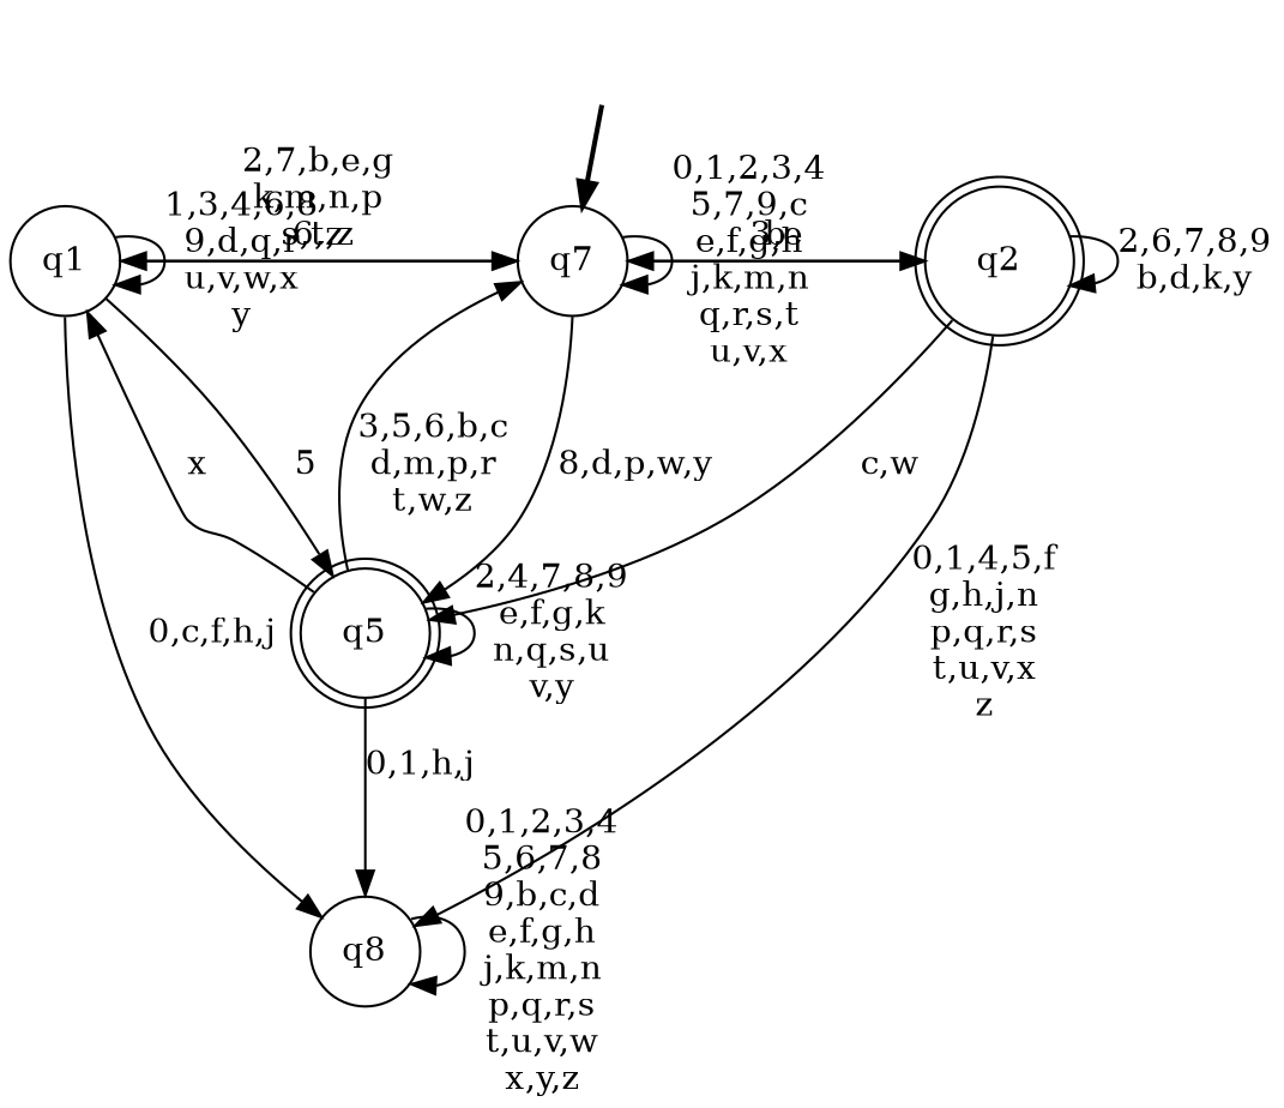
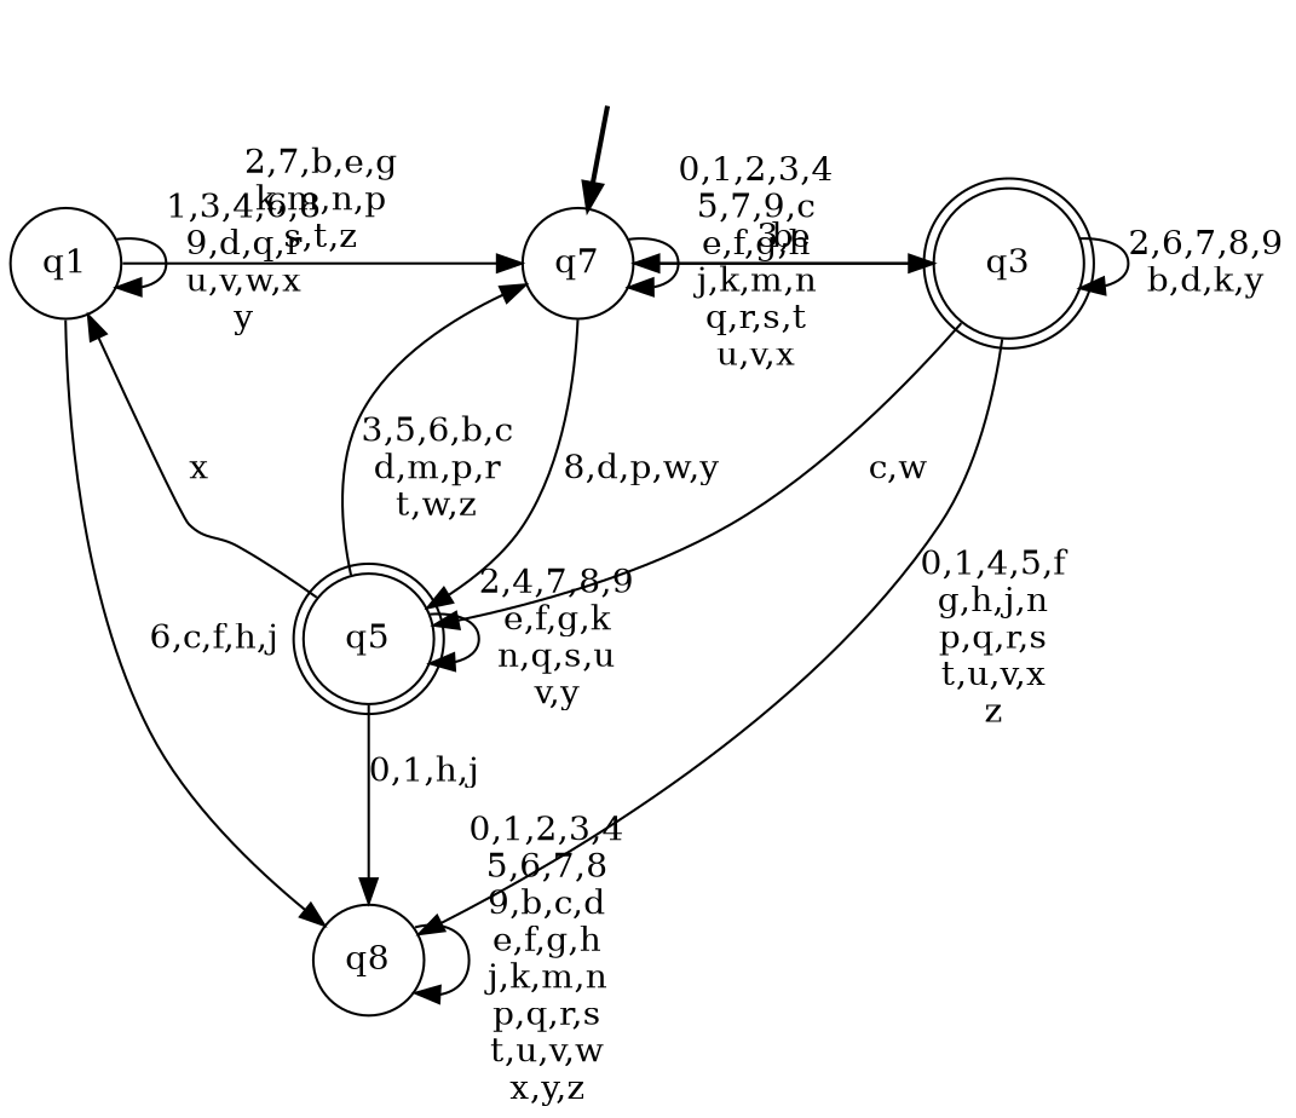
  digraph {
    rankdir=TB
    node [shape=circle style=filled color=black fillcolor=white]
    __start0 [height=0 shape=none style=invis width=0 color="" fillcolor=""]
    n2 [label=q7]
    n3 [label=q1]
-   n4 [label=q2 shape=doublecircle style="rounded,filled"]
+   n4 [label=q3 shape=doublecircle style="rounded,filled"]
    n5 [label=q5 shape=doublecircle style="rounded,filled"]
    n6 [label=q8]
    subgraph cluster_1 {
      nodesep=0.15
      ranksep=0.15
      style=invis
      __start0
      n2
    }
    __start0 -> n2 [penwidth=2]
    n2 -> n2 [label="0,1,2,3,4\n5,7,9,c\ne,f,g,h\nj,k,m,n\nq,r,s,t\nu,v,x"]
-   n2 -> n3 [label="6,z"]
    n2 -> n4 [label=b]
    n2 -> n5 [label="8,d,p,w,y"]
    n3 -> n2 [label="2,7,b,e,g\nk,m,n,p\ns,t,z"]
    n3 -> n3 [label="1,3,4,6,8\n9,d,q,r\nu,v,w,x\ny"]
-   n3 -> n5 [label=5]
-   n3 -> n6 [label="0,c,f,h,j"]
+   n3 -> n6 [label="6,c,f,h,j"]
    n4 -> n2 [label="3,e"]
    n4 -> n4 [label="2,6,7,8,9\nb,d,k,y"]
    n4 -> n5 [label="c,w"]
    n4 -> n6 [label="0,1,4,5,f\ng,h,j,n\np,q,r,s\nt,u,v,x\nz"]
    n5 -> n2 [label="3,5,6,b,c\nd,m,p,r\nt,w,z"]
    n5 -> n3 [label=x]
    n5 -> n5 [label="2,4,7,8,9\ne,f,g,k\nn,q,s,u\nv,y"]
    n5 -> n6 [label="0,1,h,j"]
    n6 -> n6 [label="0,1,2,3,4\n5,6,7,8\n9,b,c,d\ne,f,g,h\nj,k,m,n\np,q,r,s\nt,u,v,w\nx,y,z"]
  }
